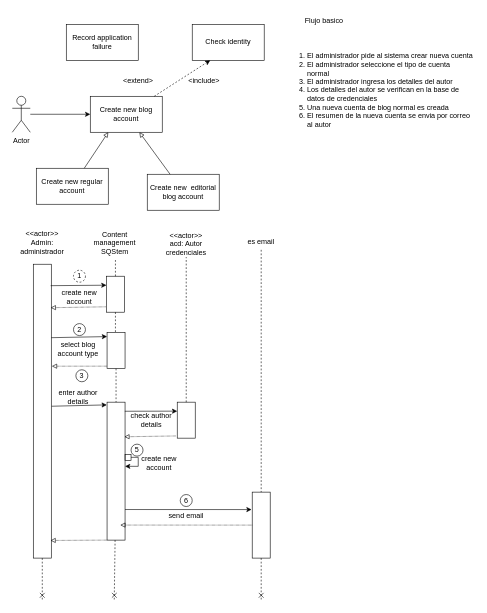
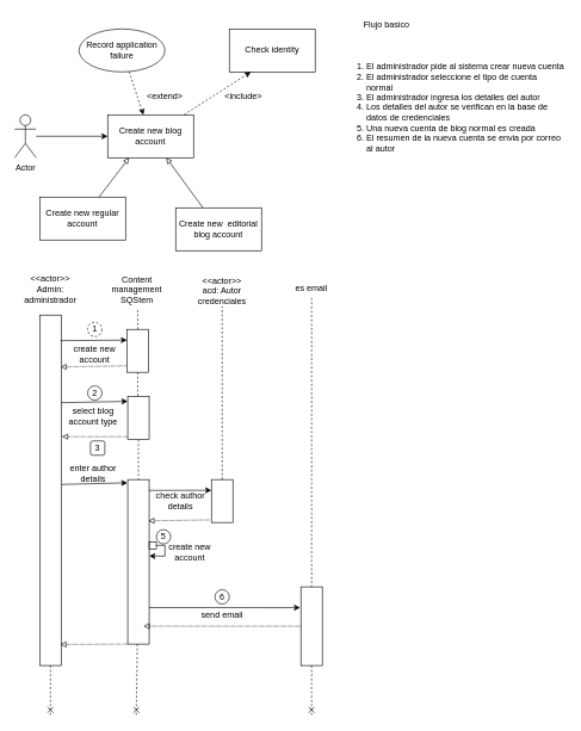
  <mxCell id="0" />
  <mxCell id="1" parent="0" />
  <mxCell id="2" style="edgeStyle=none;html=1;entryX=0;entryY=0.5;entryDx=0;entryDy=0;strokeColor=#000000;fontColor=#000000;endArrow=classic;endFill=1;" parent="1" source="3" target="7" edge="1"><mxGeometry relative="1" as="geometry" /></mxCell>
  <mxCell id="3" value="Actor" style="shape=umlActor;verticalLabelPosition=bottom;verticalAlign=top;html=1;outlineConnect=0;strokeColor=#000000;fillColor=none;" parent="1" vertex="1"><mxGeometry x="20" y="160" width="30" height="60" as="geometry" /></mxCell>
- <mxCell id="5" value="&lt;font color=&quot;#000000&quot;&gt;Record application &lt;br&gt;failure&lt;/font&gt;" style="rounded=0;whiteSpace=wrap;html=1;strokeColor=#000000;fillColor=none;" parent="1" vertex="1"><mxGeometry x="110" y="40" width="120" height="60" as="geometry" /></mxCell>
+ <mxCell id="4" style="edgeStyle=none;html=1;fontColor=#000000;strokeColor=#000000;dashed=1;" parent="1" source="5" target="7" edge="1"><mxGeometry relative="1" as="geometry" /></mxCell>
+ <mxCell id="5" value="&lt;font color=&quot;#000000&quot;&gt;Record application &lt;br&gt;failure&lt;/font&gt;" style="ellipse;whiteSpace=wrap;html=1;strokeColor=#000000;fillColor=none;" parent="1" vertex="1"><mxGeometry x="110" y="40" width="120" height="60" as="geometry" /></mxCell>
  <mxCell id="6" style="edgeStyle=none;html=1;entryX=0.25;entryY=1;entryDx=0;entryDy=0;dashed=1;strokeColor=#000000;fontColor=#000000;" parent="1" source="7" target="9" edge="1"><mxGeometry relative="1" as="geometry" /></mxCell>
  <mxCell id="7" value="&lt;font color=&quot;#000000&quot;&gt;Create new blog account&lt;/font&gt;" style="rounded=0;whiteSpace=wrap;html=1;strokeColor=#000000;fillColor=none;" parent="1" vertex="1"><mxGeometry x="150" y="160" width="120" height="60" as="geometry" /></mxCell>
  <mxCell id="8" value="&amp;lt;extend&amp;gt;" style="text;html=1;strokeColor=none;fillColor=none;align=center;verticalAlign=middle;whiteSpace=wrap;rounded=0;fontColor=#000000;" parent="1" vertex="1"><mxGeometry x="200" y="120" width="60" height="30" as="geometry" /></mxCell>
  <mxCell id="9" value="&lt;font color=&quot;#000000&quot;&gt;Check identity&lt;/font&gt;" style="rounded=0;whiteSpace=wrap;html=1;strokeColor=#000000;fillColor=none;" parent="1" vertex="1"><mxGeometry x="320" y="40" width="120" height="60" as="geometry" /></mxCell>
  <mxCell id="10" value="&amp;lt;include&amp;gt;" style="text;html=1;strokeColor=none;fillColor=none;align=center;verticalAlign=middle;whiteSpace=wrap;rounded=0;fontColor=#000000;" parent="1" vertex="1"><mxGeometry x="310" y="120" width="60" height="30" as="geometry" /></mxCell>
  <mxCell id="11" style="edgeStyle=none;html=1;entryX=0.25;entryY=1;entryDx=0;entryDy=0;strokeColor=#000000;fontColor=#000000;endArrow=block;endFill=0;" parent="1" source="12" target="7" edge="1"><mxGeometry relative="1" as="geometry" /></mxCell>
- <mxCell id="12" value="&lt;font color=&quot;#000000&quot;&gt;Create new regular account&lt;/font&gt;" style="rounded=0;whiteSpace=wrap;html=1;strokeColor=#000000;fillColor=none;" parent="1" vertex="1"><mxGeometry x="60" y="280" width="120" height="60" as="geometry" /></mxCell>
+ <mxCell id="12" value="&lt;font color=&quot;#000000&quot;&gt;Create new regular account&lt;/font&gt;" style="rounded=0;whiteSpace=wrap;html=1;strokeColor=#000000;fillColor=none;" parent="1" vertex="1"><mxGeometry x="55" y="275" width="120" height="60" as="geometry" /></mxCell>
  <mxCell id="13" style="edgeStyle=none;html=1;strokeColor=#000000;fontColor=#000000;endArrow=block;endFill=0;" parent="1" source="14" target="7" edge="1"><mxGeometry relative="1" as="geometry" /></mxCell>
  <mxCell id="14" value="&lt;font color=&quot;#000000&quot;&gt;Create new&amp;nbsp; editorial blog account&lt;/font&gt;" style="rounded=0;whiteSpace=wrap;html=1;strokeColor=#000000;fillColor=none;" parent="1" vertex="1"><mxGeometry x="245" y="290" width="120" height="60" as="geometry" /></mxCell>
  <mxCell id="15" value="&lt;ol&gt;&lt;li&gt;&lt;span style=&quot;background-color: initial;&quot;&gt;El administrador pide al sistema crear nueva cuenta&lt;/span&gt;&lt;br&gt;&lt;/li&gt;&lt;li&gt;El administrador seleccione el tipo de cuenta normal&lt;/li&gt;&lt;li&gt;El administrador ingresa los detalles del autor&lt;/li&gt;&lt;li&gt;Los detalles del autor se verifican en la base de datos de credenciales&lt;/li&gt;&lt;li&gt;Una nueva cuenta de blog normal es creada&lt;/li&gt;&lt;li&gt;El resumen de la nueva cuenta se envia por correo al autor&lt;/li&gt;&lt;/ol&gt;" style="text;strokeColor=none;fillColor=none;html=1;whiteSpace=wrap;verticalAlign=middle;overflow=hidden;fontColor=#000000;" parent="1" vertex="1"><mxGeometry x="470" y="50" width="320" height="200" as="geometry" /></mxCell>
  <mxCell id="16" value="Flujo basico" style="text;html=1;strokeColor=none;fillColor=none;align=center;verticalAlign=middle;whiteSpace=wrap;rounded=0;fontColor=#000000;" parent="1" vertex="1"><mxGeometry x="500" y="20" width="80" height="30" as="geometry" /></mxCell>
  <mxCell id="17" value="&amp;lt;&amp;lt;actor&amp;gt;&amp;gt;&lt;br&gt;Admin: administrador" style="text;html=1;strokeColor=none;fillColor=none;align=center;verticalAlign=middle;whiteSpace=wrap;rounded=0;fontColor=#000000;" parent="1" vertex="1"><mxGeometry x="25" y="389" width="90" height="30" as="geometry" /></mxCell>
  <mxCell id="18" style="edgeStyle=none;html=1;entryX=0;entryY=0.25;entryDx=0;entryDy=0;strokeColor=#000000;fontColor=#000000;endArrow=classic;endFill=1;exitX=0.967;exitY=0.073;exitDx=0;exitDy=0;exitPerimeter=0;" parent="1" source="22" target="28" edge="1"><mxGeometry relative="1" as="geometry"><mxPoint x="90" y="475" as="sourcePoint" /></mxGeometry></mxCell>
  <mxCell id="19" style="edgeStyle=none;html=1;entryX=0;entryY=0.111;entryDx=0;entryDy=0;strokeColor=#000000;fontColor=#000000;endArrow=classic;endFill=1;exitX=1;exitY=0.25;exitDx=0;exitDy=0;entryPerimeter=0;" parent="1" source="22" target="35" edge="1"><mxGeometry relative="1" as="geometry"><mxPoint x="178.66" y="610.69" as="targetPoint" /></mxGeometry></mxCell>
  <mxCell id="20" style="edgeStyle=none;html=1;strokeColor=#000000;endArrow=classic;endFill=1;exitX=1.02;exitY=0.62;exitDx=0;exitDy=0;exitPerimeter=0;entryX=-0.013;entryY=0.311;entryDx=0;entryDy=0;entryPerimeter=0;" edge="1" parent="1"><mxGeometry relative="1" as="geometry"><mxPoint x="85.6" y="676.8" as="sourcePoint" /><mxPoint x="177.61" y="674.53" as="targetPoint" /></mxGeometry></mxCell>
  <mxCell id="21" style="edgeStyle=none;rounded=0;html=1;strokeColor=#000000;startArrow=none;startFill=0;endArrow=cross;endFill=0;dashed=1;" edge="1" parent="1" source="22"><mxGeometry relative="1" as="geometry"><mxPoint x="70" y="1000" as="targetPoint" /></mxGeometry></mxCell>
  <mxCell id="22" value="" style="rounded=0;whiteSpace=wrap;html=1;strokeColor=#000000;fontColor=#000000;fillColor=none;" parent="1" vertex="1"><mxGeometry x="55" y="440" width="30" height="490" as="geometry" /></mxCell>
  <mxCell id="23" value="Content management&lt;br&gt;SQStem" style="text;html=1;strokeColor=none;fillColor=none;align=center;verticalAlign=middle;whiteSpace=wrap;rounded=0;fontColor=#000000;" parent="1" vertex="1"><mxGeometry x="146" y="390" width="90" height="30" as="geometry" /></mxCell>
  <mxCell id="24" value="&amp;lt;&amp;lt;actor&amp;gt;&amp;gt;&lt;br&gt;acd: Autor credenciales" style="text;html=1;strokeColor=none;fillColor=none;align=center;verticalAlign=middle;whiteSpace=wrap;rounded=0;fontColor=#000000;" parent="1" vertex="1"><mxGeometry x="265" y="384" width="90" height="44" as="geometry" /></mxCell>
  <mxCell id="25" style="edgeStyle=none;html=1;strokeColor=#000000;fontColor=#000000;endArrow=none;endFill=0;dashed=1;" parent="1" source="28" edge="1"><mxGeometry relative="1" as="geometry"><mxPoint x="192" y="430" as="targetPoint" /></mxGeometry></mxCell>
  <mxCell id="26" style="edgeStyle=none;html=1;dashed=1;strokeColor=#000000;fontColor=#000000;endArrow=none;endFill=0;entryX=0.5;entryY=0;entryDx=0;entryDy=0;" parent="1" source="28" edge="1"><mxGeometry relative="1" as="geometry"><mxPoint x="192" y="553" as="targetPoint" /></mxGeometry></mxCell>
  <mxCell id="27" style="edgeStyle=none;html=1;entryX=0.967;entryY=0.148;entryDx=0;entryDy=0;entryPerimeter=0;exitX=-0.044;exitY=0.85;exitDx=0;exitDy=0;exitPerimeter=0;dashed=1;dashPattern=1 1;strokeColor=#000000;endArrow=block;endFill=0;" edge="1" parent="1" source="28" target="22"><mxGeometry relative="1" as="geometry" /></mxCell>
  <mxCell id="28" value="" style="rounded=0;whiteSpace=wrap;html=1;strokeColor=#000000;fontColor=#000000;fillColor=none;" parent="1" vertex="1"><mxGeometry x="177" y="460" width="30" height="60" as="geometry" /></mxCell>
  <mxCell id="29" value="create new account" style="text;html=1;strokeColor=none;fillColor=none;align=center;verticalAlign=middle;whiteSpace=wrap;rounded=0;fontColor=#000000;" parent="1" vertex="1"><mxGeometry x="87" y="480" width="90" height="30" as="geometry" /></mxCell>
  <mxCell id="30" value="1" style="ellipse;whiteSpace=wrap;html=1;aspect=fixed;strokeColor=#000000;fontColor=#000000;fillColor=none;dashed=1;" parent="1" vertex="1"><mxGeometry x="122" y="450" width="20" height="20" as="geometry" /></mxCell>
  <mxCell id="31" value="2" style="ellipse;whiteSpace=wrap;html=1;aspect=fixed;strokeColor=#000000;fontColor=#000000;fillColor=none;" parent="1" vertex="1"><mxGeometry x="122" y="539" width="20" height="20" as="geometry" /></mxCell>
  <mxCell id="32" value="select blog account type" style="text;html=1;strokeColor=none;fillColor=none;align=center;verticalAlign=middle;whiteSpace=wrap;rounded=0;fontColor=#000000;" parent="1" vertex="1"><mxGeometry x="85" y="567" width="90" height="30" as="geometry" /></mxCell>
  <mxCell id="33" style="edgeStyle=none;html=1;strokeColor=#000000;fontColor=#000000;endArrow=none;endFill=0;dashed=1;" parent="1" source="35" edge="1"><mxGeometry relative="1" as="geometry"><mxPoint x="193" y="670" as="targetPoint" /><mxPoint x="193" y="620" as="sourcePoint" /></mxGeometry></mxCell>
  <mxCell id="34" style="edgeStyle=none;html=1;entryX=1.033;entryY=0.347;entryDx=0;entryDy=0;entryPerimeter=0;dashed=1;dashPattern=1 1;strokeColor=#000000;endArrow=block;endFill=0;exitX=-0.004;exitY=0.933;exitDx=0;exitDy=0;exitPerimeter=0;" edge="1" parent="1" source="35" target="22"><mxGeometry relative="1" as="geometry" /></mxCell>
  <mxCell id="35" value="" style="rounded=0;whiteSpace=wrap;html=1;strokeColor=#000000;fontColor=#000000;fillColor=none;" vertex="1" parent="1"><mxGeometry x="178" y="554" width="30" height="60" as="geometry" /></mxCell>
  <mxCell id="36" style="edgeStyle=none;html=1;entryX=0;entryY=0.25;entryDx=0;entryDy=0;strokeColor=#000000;endArrow=classic;endFill=1;exitX=0.987;exitY=0.066;exitDx=0;exitDy=0;exitPerimeter=0;" edge="1" parent="1" source="40" target="45"><mxGeometry relative="1" as="geometry" /></mxCell>
  <mxCell id="37" style="edgeStyle=none;rounded=0;html=1;strokeColor=#000000;endArrow=classic;endFill=1;exitX=1;exitY=1;exitDx=0;exitDy=0;startArrow=none;startFill=0;entryX=-0.035;entryY=0.728;entryDx=0;entryDy=0;entryPerimeter=0;" edge="1" parent="1"><mxGeometry relative="1" as="geometry"><mxPoint x="208" y="849" as="sourcePoint" /><mxPoint x="418.95" y="849.08" as="targetPoint" /></mxGeometry></mxCell>
  <mxCell id="38" style="edgeStyle=none;rounded=0;html=1;dashed=1;strokeColor=#000000;startArrow=none;startFill=0;endArrow=cross;endFill=0;" edge="1" parent="1" source="40"><mxGeometry relative="1" as="geometry"><mxPoint x="190" y="1000" as="targetPoint" /></mxGeometry></mxCell>
  <mxCell id="39" style="edgeStyle=none;rounded=0;html=1;entryX=0.956;entryY=0.94;entryDx=0;entryDy=0;entryPerimeter=0;dashed=1;strokeColor=#000000;startArrow=none;startFill=0;endArrow=block;endFill=0;exitX=0;exitY=1;exitDx=0;exitDy=0;dashPattern=1 1;" edge="1" parent="1" source="40" target="22"><mxGeometry relative="1" as="geometry" /></mxCell>
  <mxCell id="40" value="" style="rounded=0;whiteSpace=wrap;html=1;strokeColor=#000000;fontColor=#000000;fillColor=none;" vertex="1" parent="1"><mxGeometry x="178" y="670" width="30" height="230" as="geometry" /></mxCell>
- <mxCell id="41" value="3" style="ellipse;whiteSpace=wrap;html=1;aspect=fixed;strokeColor=#000000;fontColor=#000000;fillColor=none;" vertex="1" parent="1"><mxGeometry x="126" y="616" width="20" height="20" as="geometry" /></mxCell>
+ <mxCell id="41" value="3" style="whiteSpace=wrap;html=1;aspect=fixed;strokeColor=#000000;fontColor=#000000;fillColor=none;rounded=1;" vertex="1" parent="1"><mxGeometry x="126" y="616" width="20" height="20" as="geometry" /></mxCell>
  <mxCell id="42" value="enter author details" style="text;html=1;strokeColor=none;fillColor=none;align=center;verticalAlign=middle;whiteSpace=wrap;rounded=0;fontColor=#000000;" vertex="1" parent="1"><mxGeometry x="85" y="646" width="90" height="30" as="geometry" /></mxCell>
  <mxCell id="43" style="edgeStyle=none;html=1;entryX=0.5;entryY=1;entryDx=0;entryDy=0;strokeColor=#000000;endArrow=none;endFill=0;dashed=1;" edge="1" parent="1" source="45" target="24"><mxGeometry relative="1" as="geometry" /></mxCell>
  <mxCell id="44" style="edgeStyle=none;html=1;dashed=1;strokeColor=#000000;endArrow=block;endFill=0;exitX=-0.067;exitY=0.989;exitDx=0;exitDy=0;exitPerimeter=0;dashPattern=1 1;entryX=0.96;entryY=0.264;entryDx=0;entryDy=0;entryPerimeter=0;" edge="1" parent="1"><mxGeometry relative="1" as="geometry"><mxPoint x="292.99" y="726.34" as="sourcePoint" /><mxPoint x="206.8" y="727.72" as="targetPoint" /></mxGeometry></mxCell>
  <mxCell id="45" value="" style="rounded=0;whiteSpace=wrap;html=1;strokeColor=#000000;fontColor=#000000;fillColor=none;" vertex="1" parent="1"><mxGeometry x="295" y="670" width="30" height="60" as="geometry" /></mxCell>
  <mxCell id="46" value="check author details" style="text;html=1;strokeColor=none;fillColor=none;align=center;verticalAlign=middle;whiteSpace=wrap;rounded=0;fontColor=#000000;" vertex="1" parent="1"><mxGeometry x="207" y="685" width="90" height="30" as="geometry" /></mxCell>
  <mxCell id="47" style="edgeStyle=none;html=1;strokeColor=#000000;endArrow=classic;endFill=1;rounded=0;entryX=1;entryY=0.75;entryDx=0;entryDy=0;" edge="1" parent="1" source="48"><mxGeometry relative="1" as="geometry"><mxPoint x="208" y="777" as="targetPoint" /><Array as="points"><mxPoint x="230" y="762" /><mxPoint x="230" y="777" /></Array></mxGeometry></mxCell>
  <mxCell id="48" value="" style="rounded=0;whiteSpace=wrap;html=1;strokeColor=#000000;fontColor=#000000;fillColor=none;" vertex="1" parent="1"><mxGeometry x="208" y="757" width="10" height="10" as="geometry" /></mxCell>
  <mxCell id="49" value="create new account" style="text;html=1;strokeColor=none;fillColor=none;align=center;verticalAlign=middle;whiteSpace=wrap;rounded=0;fontColor=#000000;" vertex="1" parent="1"><mxGeometry x="220" y="757" width="90" height="30" as="geometry" /></mxCell>
  <mxCell id="50" value="5" style="ellipse;whiteSpace=wrap;html=1;aspect=fixed;strokeColor=#000000;fontColor=#000000;fillColor=none;" vertex="1" parent="1"><mxGeometry x="218" y="740" width="20" height="20" as="geometry" /></mxCell>
  <mxCell id="51" style="edgeStyle=none;rounded=0;html=1;strokeColor=#000000;endArrow=none;endFill=0;dashed=1;" edge="1" parent="1" source="52" target="55"><mxGeometry relative="1" as="geometry" /></mxCell>
  <mxCell id="52" value="es email" style="text;html=1;strokeColor=none;fillColor=none;align=center;verticalAlign=middle;whiteSpace=wrap;rounded=0;fontColor=#000000;" vertex="1" parent="1"><mxGeometry x="390" y="390" width="90" height="26" as="geometry" /></mxCell>
  <mxCell id="53" style="edgeStyle=none;rounded=0;html=1;dashed=1;strokeColor=#000000;startArrow=none;startFill=0;endArrow=cross;endFill=0;" edge="1" parent="1" source="55"><mxGeometry relative="1" as="geometry"><mxPoint x="435" y="1000" as="targetPoint" /></mxGeometry></mxCell>
  <mxCell id="54" style="edgeStyle=none;rounded=0;html=1;entryX=0.733;entryY=0.891;entryDx=0;entryDy=0;entryPerimeter=0;dashed=1;dashPattern=1 1;strokeColor=#000000;startArrow=none;startFill=0;endArrow=block;endFill=0;" edge="1" parent="1" source="55" target="40"><mxGeometry relative="1" as="geometry" /></mxCell>
  <mxCell id="55" value="" style="rounded=0;whiteSpace=wrap;html=1;strokeColor=#000000;fontColor=#000000;fillColor=none;" vertex="1" parent="1"><mxGeometry x="420" y="820" width="30" height="110" as="geometry" /></mxCell>
  <mxCell id="56" value="6" style="ellipse;whiteSpace=wrap;html=1;aspect=fixed;strokeColor=#000000;fontColor=#000000;fillColor=none;" vertex="1" parent="1"><mxGeometry x="300" y="824" width="20" height="20" as="geometry" /></mxCell>
  <mxCell id="57" value="send email" style="text;html=1;strokeColor=none;fillColor=none;align=center;verticalAlign=middle;whiteSpace=wrap;rounded=0;fontColor=#000000;" vertex="1" parent="1"><mxGeometry x="265" y="844" width="90" height="30" as="geometry" /></mxCell>
